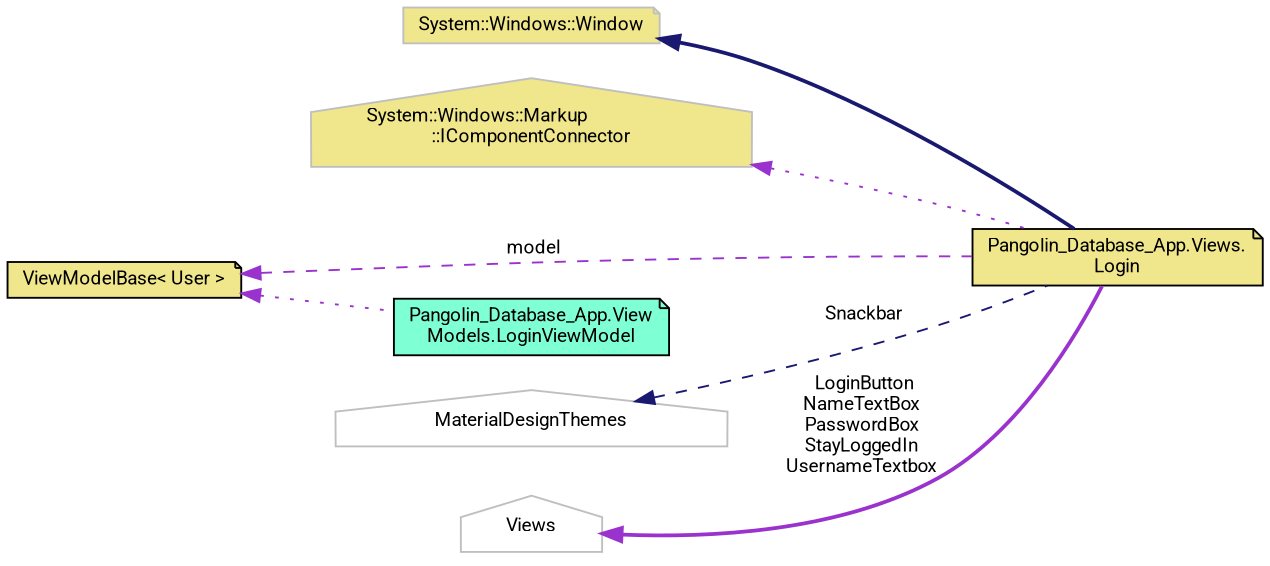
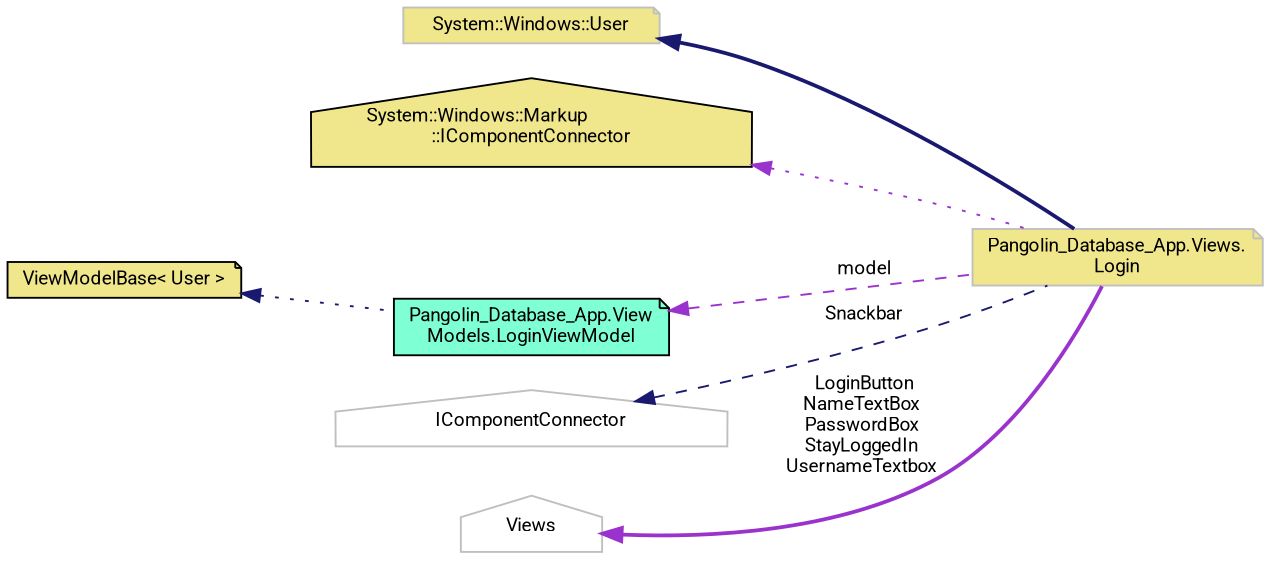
  digraph {
    fontname=Roboto
    rankdir=LR
    node [color=grey75 fillcolor=khaki fontname=Roboto fontsize=10 shape=note style=filled]
    edge [color=midnightblue dir=back fontname=Roboto fontsize=10 labelfontname=Helvetica labelfontsize=10 style=bold]
-   n1 [color=black fontcolor=black height=0.2 label="Pangolin_Database_App.Views.\lLogin" width=0.4]
-   n2 [height=0.2 label="System::Windows::Window" width=0.4]
-   n3 [height=0.2 label="System::Windows::Markup\l::IComponentConnector" shape=house width=0.4]
+   n1 [fontcolor=black height=0.2 label="Pangolin_Database_App.Views.\lLogin" width=0.4]
+   n2 [height=0.2 label="System::Windows::User" width=0.4]
+   n3 [color=black height=0.2 label="System::Windows::Markup\l::IComponentConnector" shape=house width=0.4]
    n4 [color=black fillcolor=aquamarine height=0.2 label="Pangolin_Database_App.View\lModels.LoginViewModel" width=0.4]
    n5 [color=black height=0.2 label="ViewModelBase\< User \>" width=0.4]
-   n6 [fillcolor=white height=0.2 label=MaterialDesignThemes shape=house width=0.4]
+   n6 [fillcolor=white height=0.2 label=IComponentConnector shape=house width=0.4]
    n7 [fillcolor=white height=0.2 label=Views shape=house width=0.4]
    n2 -> n1
    n3 -> n1 [color=darkorchid3 style=dotted]
-   n5 -> n1 [color=darkorchid3 label=" model" style=dashed]
-   n5 -> n4 [color=darkorchid3 style=dotted]
+   n4 -> n1 [color=darkorchid3 label=" model" style=dashed]
+   n5 -> n4 [style=dotted]
    n6 -> n1 [label=" Snackbar" style=dashed]
    n7 -> n1 [color=darkorchid3 label=" LoginButton\nNameTextBox\nPasswordBox\nStayLoggedIn\nUsernameTextbox"]
  }
